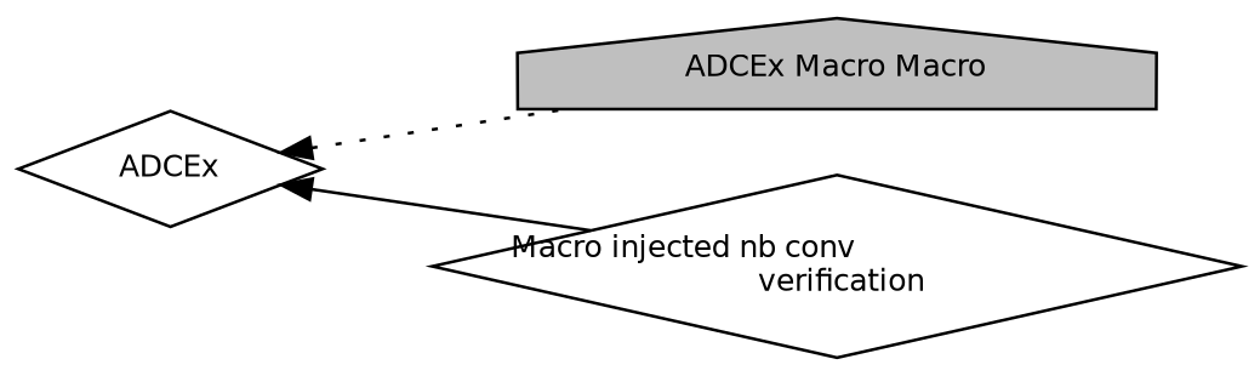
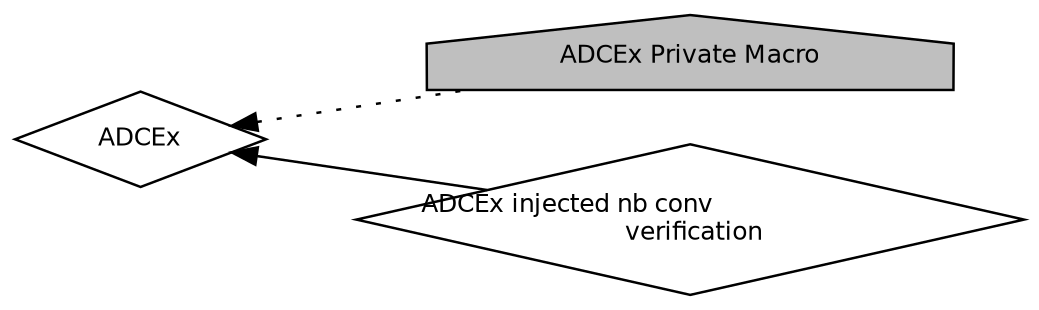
  digraph {
    rankdir=LR
    node [color=black fillcolor=white fontname=Helvetica fontsize=10 shape=diamond style=filled]
    edge [dir=back fontname=Helvetica fontsize=10 labelfontname=Helvetica labelfontsize=10 shape=plaintext]
-   n1 [fillcolor=grey75 fontcolor=black height=0.2 label="ADCEx Macro Macro" shape=house width=0.4]
-   n2 [height=0.2 label="Macro injected nb conv\l verification" width=0.4]
+   n1 [fillcolor=grey75 fontcolor=black height=0.2 label="ADCEx Private Macro" shape=house width=0.4]
+   n2 [height=0.2 label="ADCEx injected nb conv\l verification" width=0.4]
    n3 [height=0.2 label=ADCEx width=0.4]
    n3 -> n1 [style=dotted]
    n3 -> n2 [style=solid]
  }
